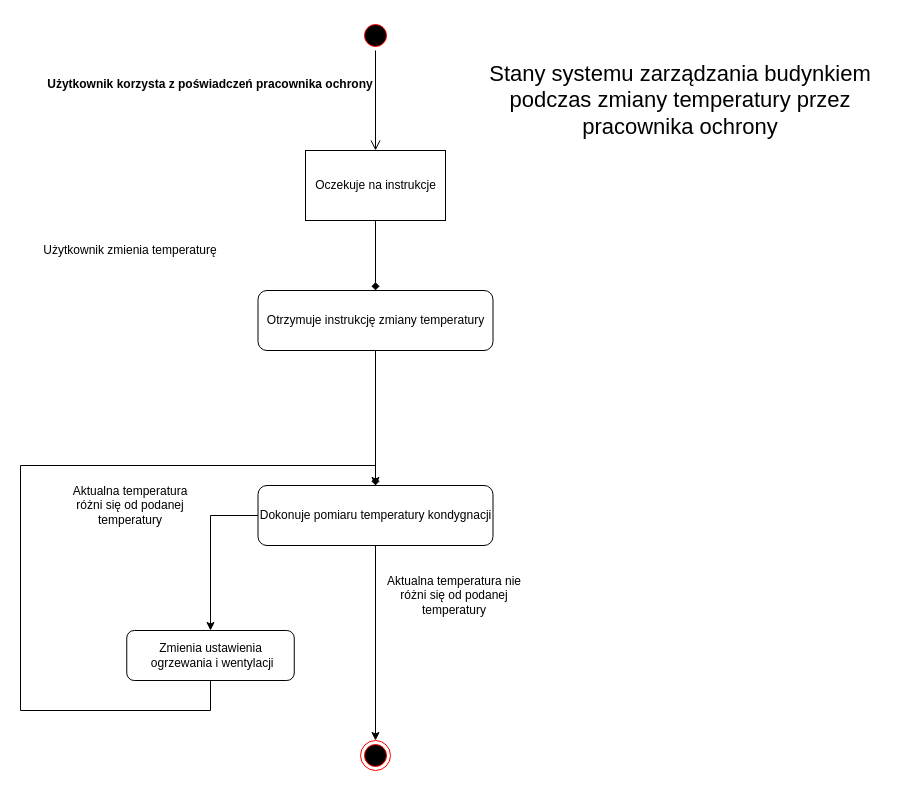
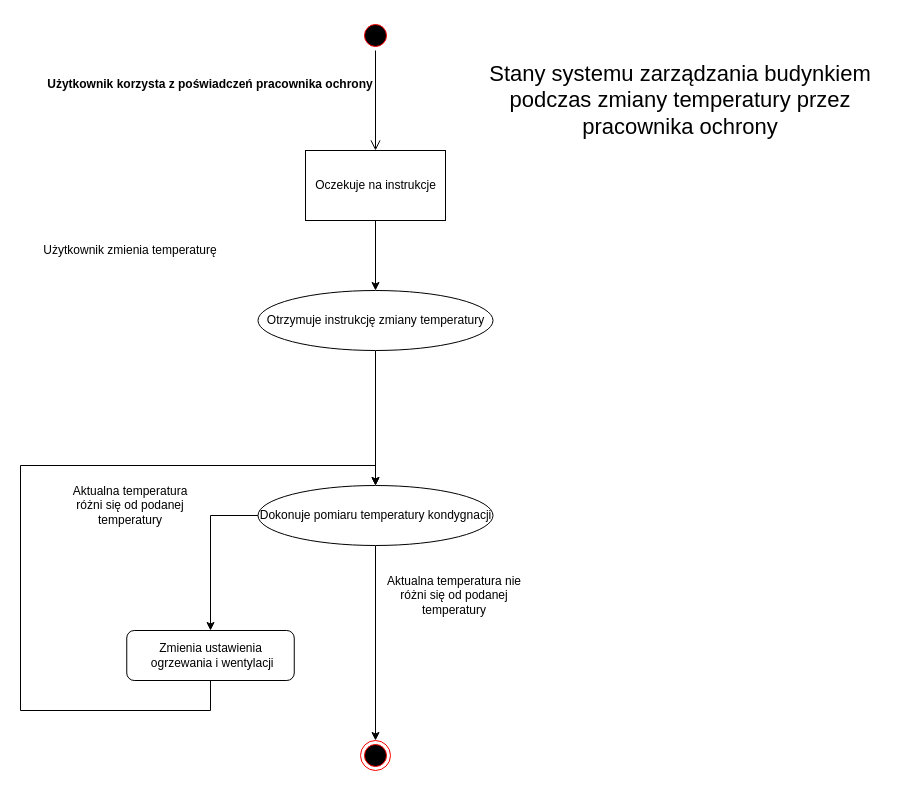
  <mxCell id="0" />
  <mxCell id="1" parent="0" />
- <mxCell id="2" style="edgeStyle=orthogonalEdgeStyle;rounded=0;orthogonalLoop=1;jettySize=auto;html=1;exitX=0.5;exitY=1;exitDx=0;exitDy=0;entryX=0.5;entryY=0;entryDx=0;entryDy=0;endArrow=diamond;" parent="1" source="3" target="11" edge="1"><mxGeometry relative="1" as="geometry" /></mxCell>
+ <mxCell id="2" style="edgeStyle=orthogonalEdgeStyle;rounded=0;orthogonalLoop=1;jettySize=auto;html=1;exitX=0.5;exitY=1;exitDx=0;exitDy=0;entryX=0.5;entryY=0;entryDx=0;entryDy=0;" parent="1" source="3" target="11" edge="1"><mxGeometry relative="1" as="geometry" /></mxCell>
  <mxCell id="3" value="Oczekuje na instrukcje" style="html=1;rounded=0;" parent="1" vertex="1"><mxGeometry x="305" y="150" width="140" height="70" as="geometry" /></mxCell>
  <mxCell id="4" style="edgeStyle=orthogonalEdgeStyle;rounded=0;orthogonalLoop=1;jettySize=auto;html=1;exitX=0;exitY=0.5;exitDx=0;exitDy=0;entryX=0.5;entryY=0;entryDx=0;entryDy=0;" parent="1" source="18" target="14" edge="1"><mxGeometry relative="1" as="geometry"><mxPoint x="335" y="570" as="sourcePoint" /></mxGeometry></mxCell>
  <mxCell id="5" style="edgeStyle=orthogonalEdgeStyle;rounded=0;orthogonalLoop=1;jettySize=auto;html=1;exitX=0.5;exitY=1;exitDx=0;exitDy=0;entryX=0.5;entryY=0;entryDx=0;entryDy=0;" parent="1" source="18" target="9" edge="1"><mxGeometry relative="1" as="geometry"><mxPoint x="415" y="570" as="sourcePoint" /><mxPoint x="524" y="615" as="targetPoint" /></mxGeometry></mxCell>
  <mxCell id="6" value="" style="ellipse;html=1;shape=startState;fillColor=#000000;strokeColor=#ff0000;" parent="1" vertex="1"><mxGeometry x="360" y="20" width="30" height="30" as="geometry" /></mxCell>
  <mxCell id="7" value="" style="edgeStyle=orthogonalEdgeStyle;html=1;verticalAlign=bottom;endArrow=open;endSize=8;strokeColor=#000000;rounded=0;entryX=0.5;entryY=0;entryDx=0;entryDy=0;" parent="1" source="6" target="3" edge="1"><mxGeometry relative="1" as="geometry"><mxPoint x="375" y="130" as="targetPoint" /></mxGeometry></mxCell>
  <mxCell id="8" value="Użytkownik korzysta z poświadczeń pracownika ochrony" style="text;align=center;fontStyle=1;verticalAlign=middle;spacingLeft=3;spacingRight=3;strokeColor=none;rotatable=0;points=[[0,0.5],[1,0.5]];portConstraint=eastwest;rounded=1;" parent="1" vertex="1"><mxGeometry x="170" y="70" width="80" height="26" as="geometry" /></mxCell>
  <mxCell id="9" value="" style="ellipse;html=1;shape=endState;fillColor=#000000;strokeColor=#ff0000;" parent="1" vertex="1"><mxGeometry x="360" y="740" width="30" height="30" as="geometry" /></mxCell>
- <mxCell id="10" style="edgeStyle=orthogonalEdgeStyle;rounded=0;orthogonalLoop=1;jettySize=auto;html=1;exitX=0.5;exitY=1;exitDx=0;exitDy=0;entryX=0.5;entryY=0;entryDx=0;entryDy=0;fontSize=22;endArrow=diamond;" parent="1" source="11" target="18" edge="1"><mxGeometry relative="1" as="geometry" /></mxCell>
- <mxCell id="11" value="Otrzymuje instrukcję zmiany temperatury" style="html=1;rounded=1;" parent="1" vertex="1"><mxGeometry x="257.5" y="290" width="235" height="60" as="geometry" /></mxCell>
+ <mxCell id="10" style="edgeStyle=orthogonalEdgeStyle;rounded=0;orthogonalLoop=1;jettySize=auto;html=1;exitX=0.5;exitY=1;exitDx=0;exitDy=0;entryX=0.5;entryY=0;entryDx=0;entryDy=0;fontSize=22;" parent="1" source="11" target="18" edge="1"><mxGeometry relative="1" as="geometry" /></mxCell>
+ <mxCell id="11" value="Otrzymuje instrukcję zmiany temperatury" style="ellipse;html=1;" parent="1" vertex="1"><mxGeometry x="257.5" y="290" width="235" height="60" as="geometry" /></mxCell>
  <mxCell id="12" value="Użytkownik zmienia temperaturę" style="text;html=1;strokeColor=none;fillColor=none;align=center;verticalAlign=middle;whiteSpace=wrap;rounded=0;" parent="1" vertex="1"><mxGeometry x="25" y="240" width="210" height="20" as="geometry" /></mxCell>
  <mxCell id="13" style="edgeStyle=orthogonalEdgeStyle;rounded=0;orthogonalLoop=1;jettySize=auto;html=1;exitX=0.5;exitY=1;exitDx=0;exitDy=0;entryX=0.5;entryY=0;entryDx=0;entryDy=0;fontSize=22;" parent="1" source="14" target="18" edge="1"><mxGeometry relative="1" as="geometry"><Array as="points"><mxPoint x="210" y="710" /><mxPoint x="20" y="710" /><mxPoint x="20" y="465" /><mxPoint x="375" y="465" /></Array></mxGeometry></mxCell>
  <mxCell id="14" value="Zmienia ustawienia&lt;br&gt;&amp;nbsp;ogrzewania i wentylacji" style="html=1;rounded=1;" parent="1" vertex="1"><mxGeometry x="126.25" y="630" width="167.5" height="50" as="geometry" /></mxCell>
  <mxCell id="15" value="Aktualna temperatura różni się od podanej temperatury" style="text;html=1;strokeColor=none;fillColor=none;align=center;verticalAlign=middle;whiteSpace=wrap;rounded=0;" parent="1" vertex="1"><mxGeometry x="60" y="480" width="140" height="50" as="geometry" /></mxCell>
  <mxCell id="16" value="Aktualna temperatura nie różni się od podanej temperatury" style="text;html=1;strokeColor=none;fillColor=none;align=center;verticalAlign=middle;whiteSpace=wrap;rounded=0;" parent="1" vertex="1"><mxGeometry x="384" y="580" width="140" height="30" as="geometry" /></mxCell>
  <mxCell id="17" value="Stany systemu zarządzania budynkiem podczas zmiany temperatury przez pracownika ochrony" style="text;html=1;strokeColor=none;fillColor=none;align=center;verticalAlign=middle;whiteSpace=wrap;rounded=0;fontSize=22;" parent="1" vertex="1"><mxGeometry x="460" y="70" width="440" height="60" as="geometry" /></mxCell>
- <mxCell id="18" value="Dokonuje pomiaru temperatury kondygnacji" style="html=1;rounded=1;" parent="1" vertex="1"><mxGeometry x="257.5" y="485" width="235" height="60" as="geometry" /></mxCell>
+ <mxCell id="18" value="Dokonuje pomiaru temperatury kondygnacji" style="ellipse;html=1;" parent="1" vertex="1"><mxGeometry x="257.5" y="485" width="235" height="60" as="geometry" /></mxCell>
